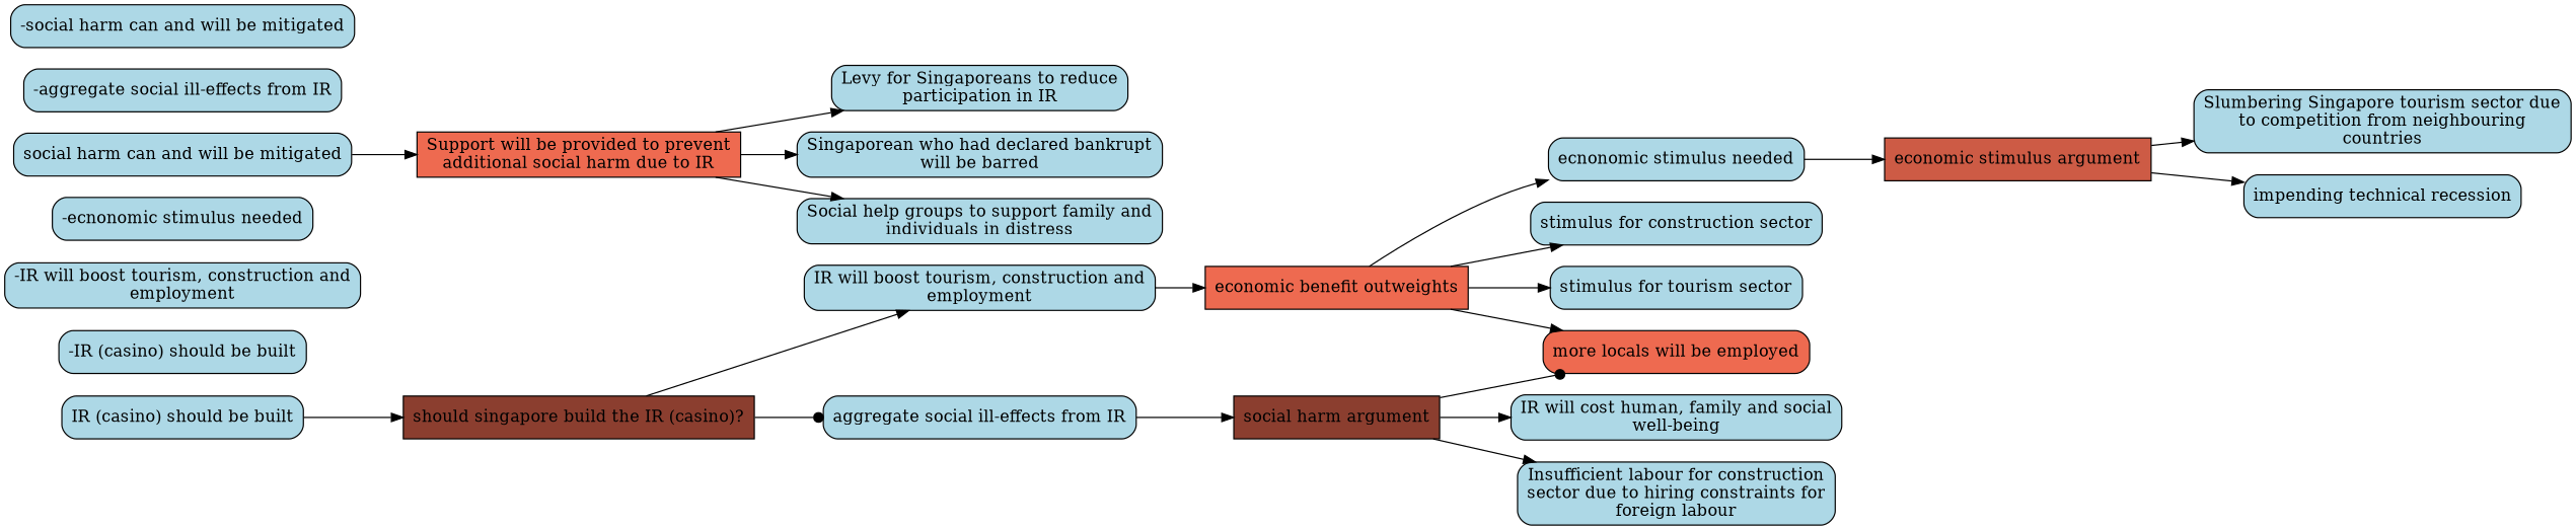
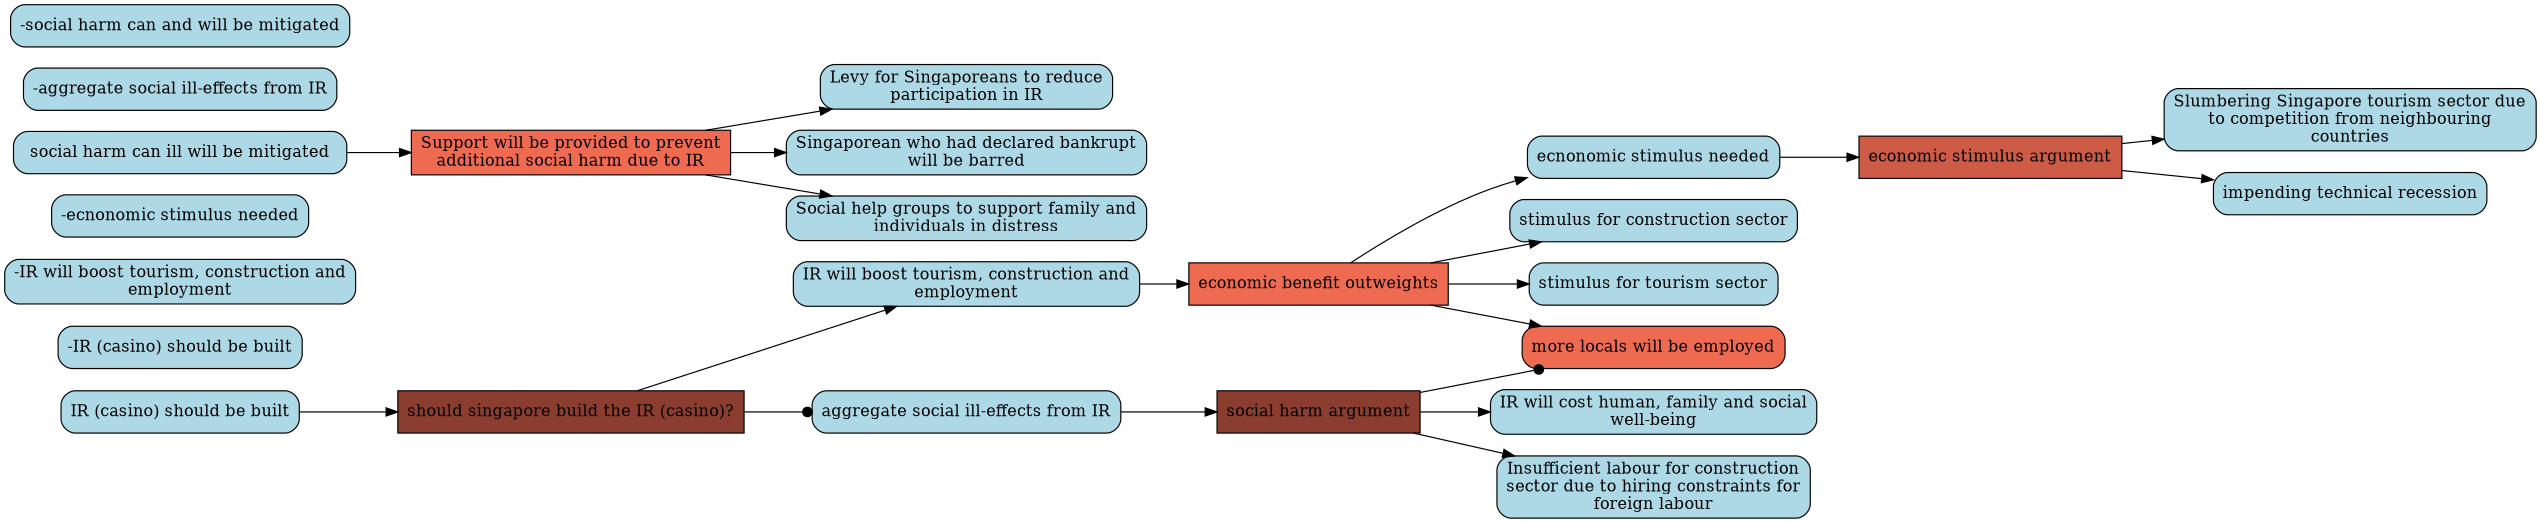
  digraph {
    rankdir=LR
    node [color=black fillcolor=lightblue fixedsize=false shape=box style="rounded,filled"]
    "should singapore build the IR (casino)?" [fillcolor=coral4 style=filled]
    "IR will boost tourism, construction and\nemployment"
    "aggregate social ill-effects from IR"
    "economic benefit outweights" [fillcolor=coral2 style=filled]
    "social harm argument" [fillcolor=coral4 style=filled]
    "IR (casino) should be built"
    "-IR (casino) should be built"
    "ecnonomic stimulus needed"
    "more locals will be employed" [fillcolor=coral2]
    "stimulus for construction sector"
    "stimulus for tourism sector"
    "IR will cost human, family and social\nwell-being"
    "Insufficient labour for construction\nsector due to hiring constraints for\nforeign labour"
    "economic stimulus argument" [fillcolor=coral3 style=filled]
    "-IR will boost tourism, construction and\nemployment"
    "Slumbering Singapore tourism sector due\nto competition from neighbouring\ncountries"
    "impending technical recession"
    "-ecnonomic stimulus needed"
    "Support will be provided to prevent\nadditional social harm due to IR" [fillcolor=coral2 style=filled]
-   "social harm can and will be mitigated"
+   "social harm can and will be mitigated" [label="social harm can ill will be mitigated"]
    "-aggregate social ill-effects from IR"
    "Levy for Singaporeans to reduce\nparticipation in IR"
    "Singaporean who had declared bankrupt\nwill be barred"
    "Social help groups to support family and\nindividuals in distress"
    "-social harm can and will be mitigated"
    "should singapore build the IR (casino)?" -> "IR will boost tourism, construction and\nemployment"
    "should singapore build the IR (casino)?" -> "aggregate social ill-effects from IR" [arrowhead=dot]
    "IR will boost tourism, construction and\nemployment" -> "economic benefit outweights"
    "aggregate social ill-effects from IR" -> "social harm argument"
    "economic benefit outweights" -> "ecnonomic stimulus needed"
    "economic benefit outweights" -> "more locals will be employed"
    "economic benefit outweights" -> "stimulus for construction sector"
    "economic benefit outweights" -> "stimulus for tourism sector"
    "social harm argument" -> "more locals will be employed" [arrowhead=dot]
    "social harm argument" -> "IR will cost human, family and social\nwell-being"
    "social harm argument" -> "Insufficient labour for construction\nsector due to hiring constraints for\nforeign labour"
    "IR (casino) should be built" -> "should singapore build the IR (casino)?"
    "ecnonomic stimulus needed" -> "economic stimulus argument"
    "economic stimulus argument" -> "Slumbering Singapore tourism sector due\nto competition from neighbouring\ncountries"
    "economic stimulus argument" -> "impending technical recession"
    "Support will be provided to prevent\nadditional social harm due to IR" -> "Levy for Singaporeans to reduce\nparticipation in IR"
    "Support will be provided to prevent\nadditional social harm due to IR" -> "Singaporean who had declared bankrupt\nwill be barred"
    "Support will be provided to prevent\nadditional social harm due to IR" -> "Social help groups to support family and\nindividuals in distress"
    "social harm can and will be mitigated" -> "Support will be provided to prevent\nadditional social harm due to IR"
  }
